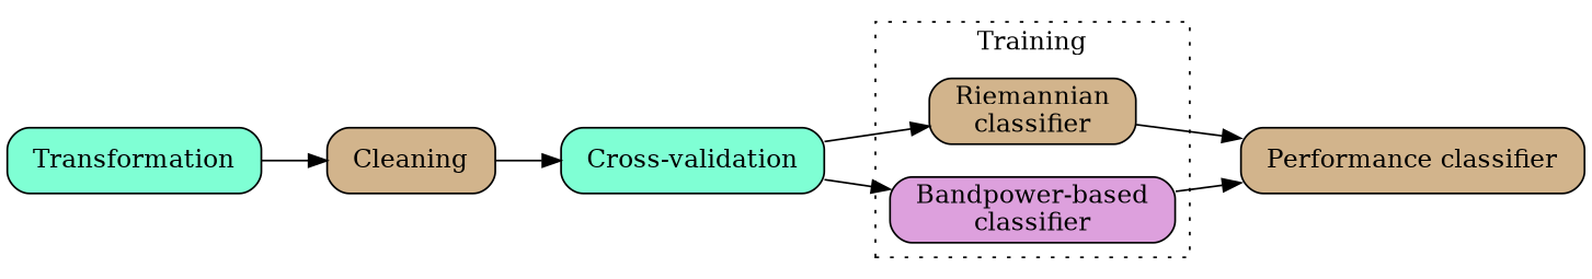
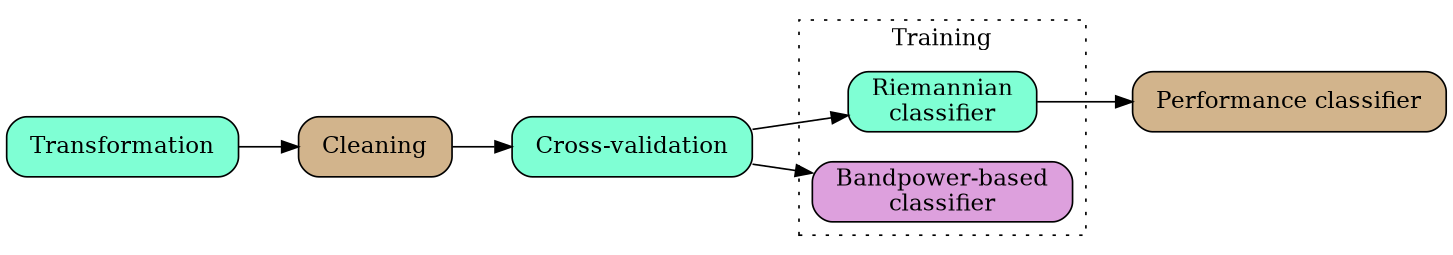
  digraph {
    rankdir=LR
    node [fillcolor=tan margin="0.2, 0" shape=box style="rounded,filled"]
-   n1 [label="Riemannian\nclassifier"]
+   n1 [fillcolor=aquamarine label="Riemannian\nclassifier"]
    n2 [fillcolor=plum label="Bandpower-based\nclassifier"]
    n3 [label="Performance classifier"]
    n4 [fillcolor=aquamarine label=Transformation]
    n5 [label=Cleaning]
    n6 [fillcolor=aquamarine label="Cross-validation"]
    subgraph cluster_1 {
      label=Training
      style=dotted
      n1
      n2
    }
    n1 -> n3
-   n2 -> n3
    n4 -> n5
    n5 -> n6
    n6 -> n1
    n6 -> n2
  }
